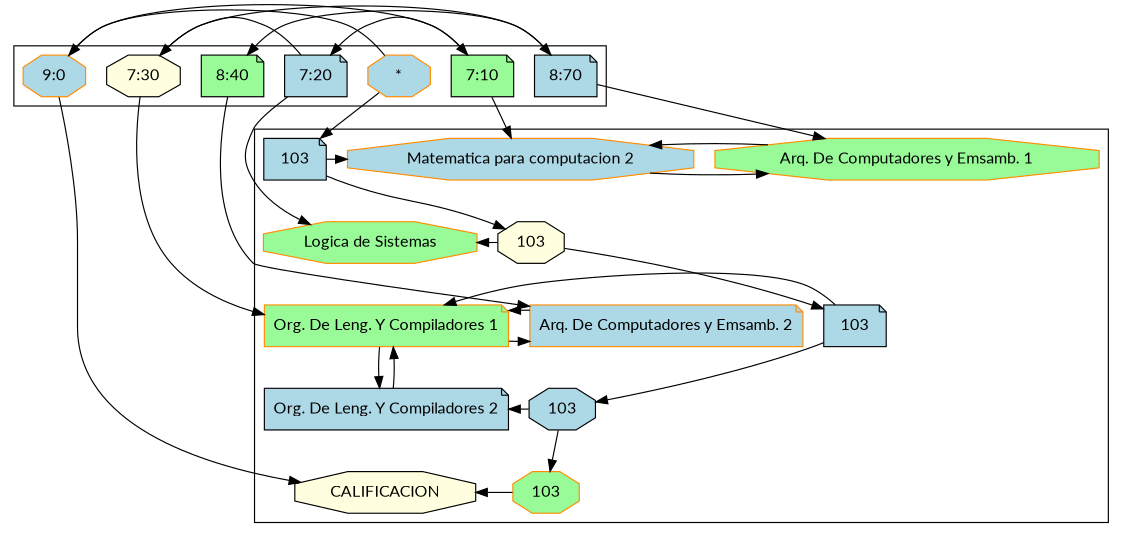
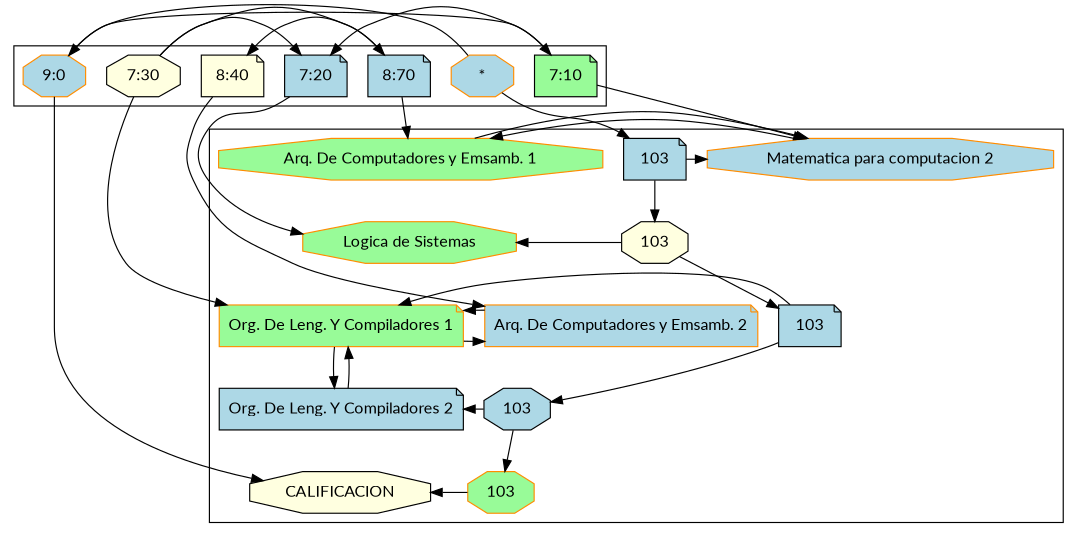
  digraph {
    fontname=Lato
    node [color=black fillcolor=lightblue fontname=Lato shape=octagon style=filled]
    edge [fontname=Lato]
    n1 [color=darkorange label="*"]
    n2 [color=darkorange label="9:0"]
    n3 [fillcolor=palegreen label="7:10" shape=note]
    n4 [label="7:20" shape=note]
    n5 [fillcolor=lightyellow label="7:30"]
    n6 [label="8:70" shape=note]
-   n7 [fillcolor=palegreen label="8:40" shape=note]
+   n7 [fillcolor=lightyellow label="8:40" shape=note]
    n8 [color=darkorange label="Matematica para computacion 2"]
    n9 [color=darkorange fillcolor=palegreen label="Arq. De Computadores y Emsamb. 1"]
    n10 [label=103 shape=note]
    n11 [color=darkorange fillcolor=palegreen label="Logica de Sistemas"]
    n12 [fillcolor=lightyellow label=103]
    n13 [color=darkorange fillcolor=palegreen label="Org. De Leng. Y Compiladores 1" shape=note]
    n14 [color=darkorange label="Arq. De Computadores y Emsamb. 2" shape=note]
    n15 [label=103 shape=note]
    n16 [label="Org. De Leng. Y Compiladores 2" shape=note]
    n17 [label=103]
    n18 [fillcolor=lightyellow label=CALIFICACION]
    n19 [color=darkorange fillcolor=palegreen label=103]
    subgraph cluster_1 {
      subgraph sub_2 {
        rank=same
        n1
        n2
        n3
        n4
        n5
        n6
        n7
      }
    }
    subgraph cluster_3 {
      subgraph sub_4 {
        rank=same
        n8
        n9
        n10
      }
      subgraph sub_5 {
        rank=same
        n11
        n12
      }
      subgraph sub_6 {
        rank=same
        n13
        n14
        n15
      }
      subgraph sub_7 {
        rank=same
        n16
        n17
      }
      subgraph sub_8 {
        rank=same
        n18
        n19
      }
    }
    n1 -> n2
    n1 -> n10
    n2 -> n3
    n2 -> n18
    n3 -> n4
    n3 -> n8
-   n4 -> n5
+   n5 -> n4
    n4 -> n11
    n5 -> n6
    n5 -> n13
    n6 -> n7
    n6 -> n9
    n7 -> n14
    n8 -> n9
    n9 -> n8
    n10 -> n8
    n10 -> n12
    n12 -> n11
    n12 -> n15
    n13 -> n14
    n13 -> n16
    n14 -> n13
    n15 -> n13
    n15 -> n17
    n16 -> n13
    n17 -> n16
    n17 -> n19
    n19 -> n18
  }
